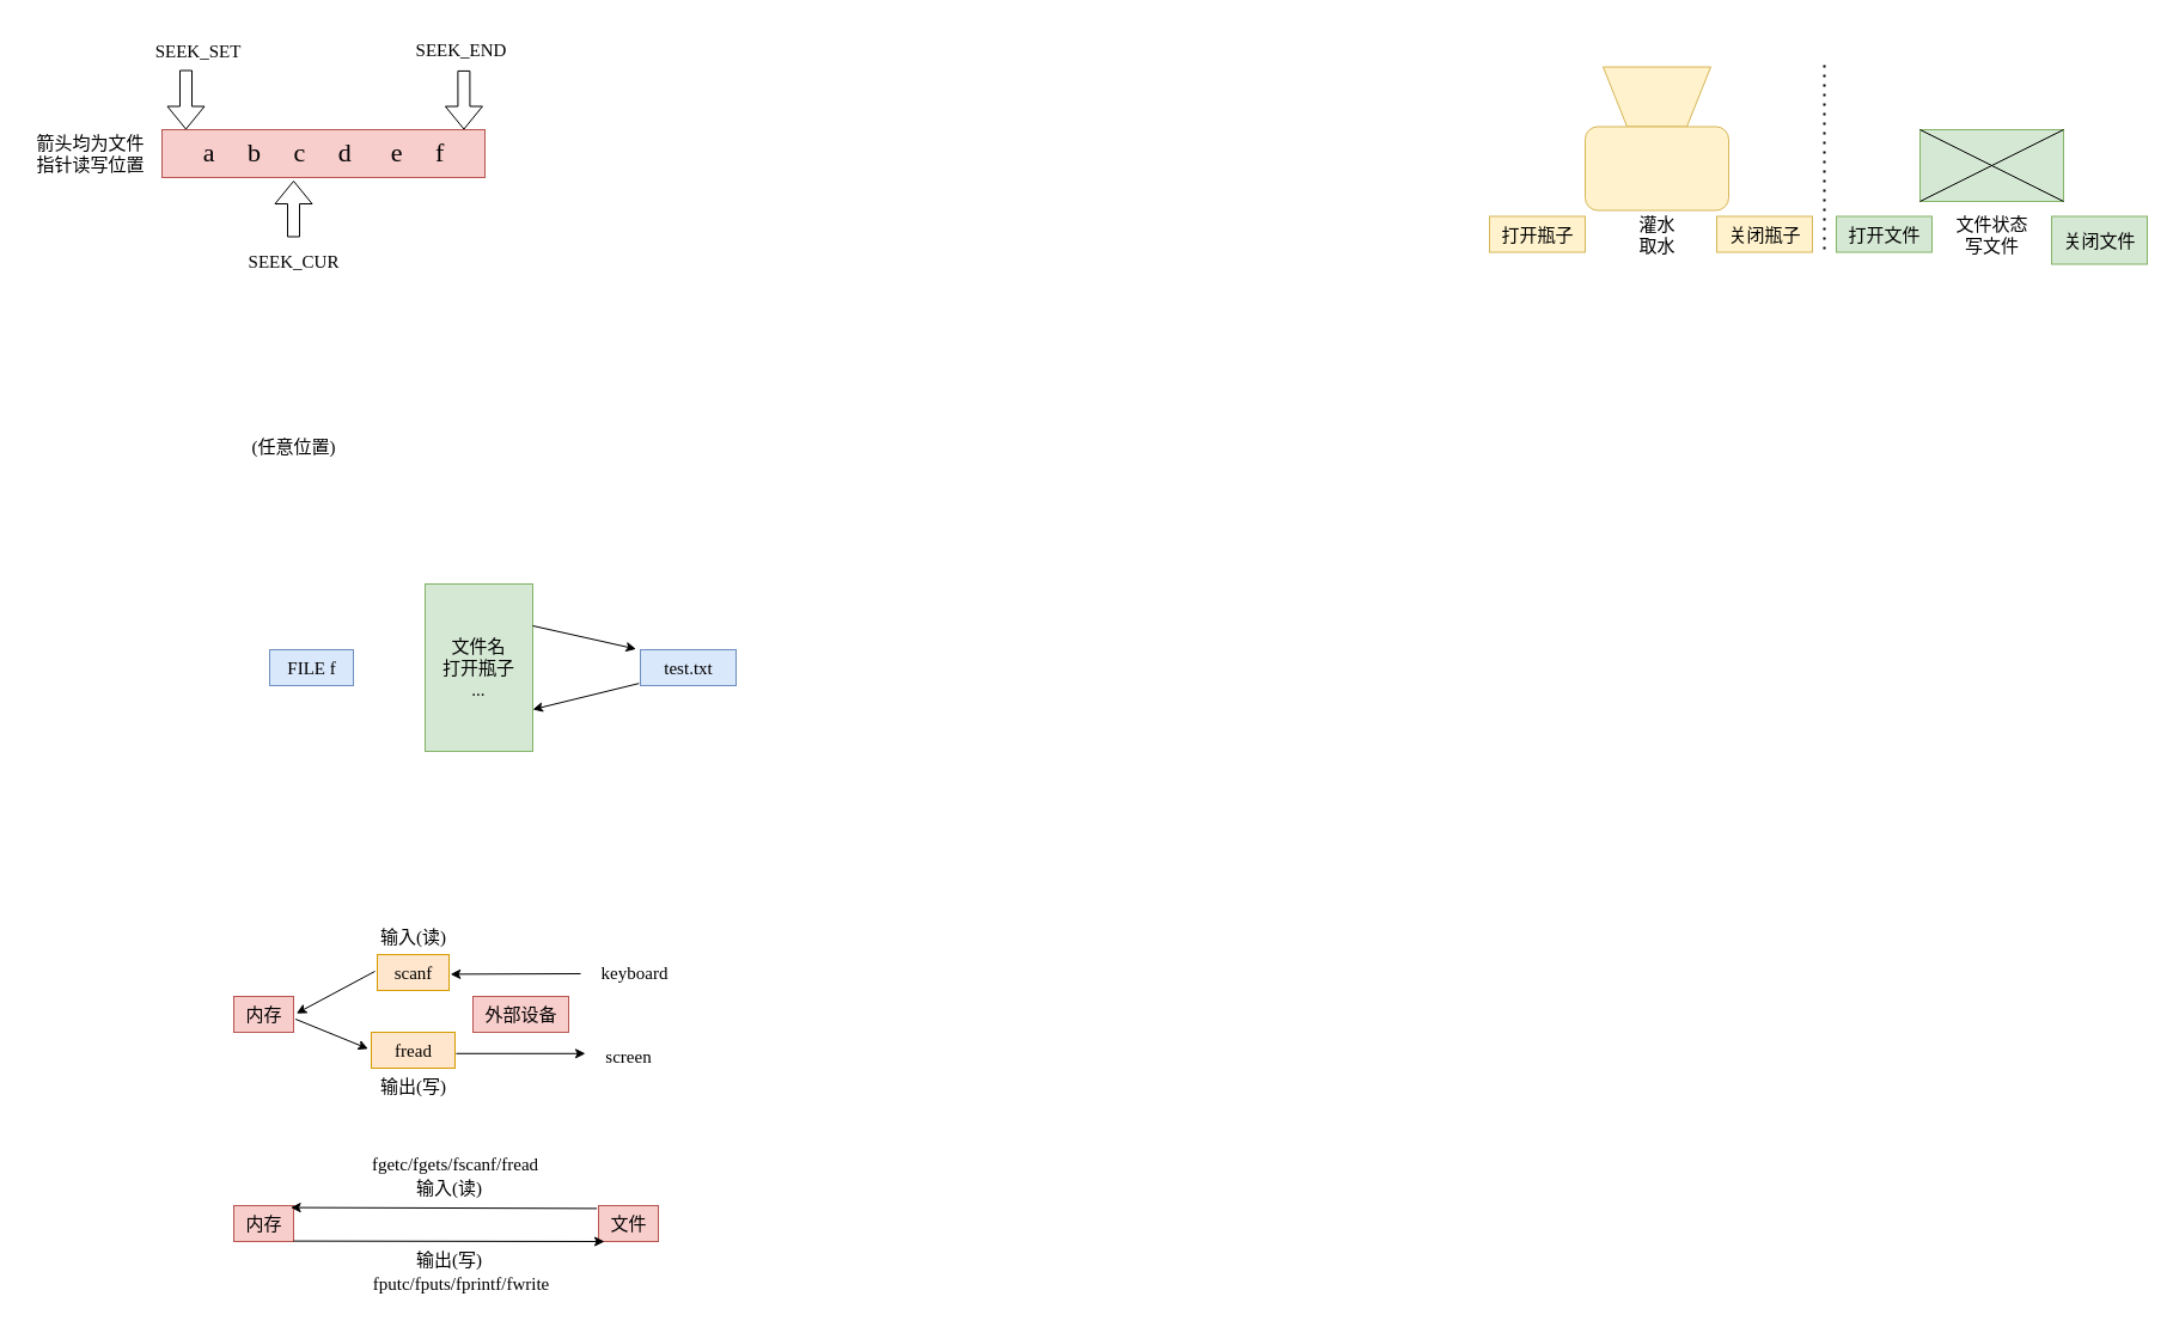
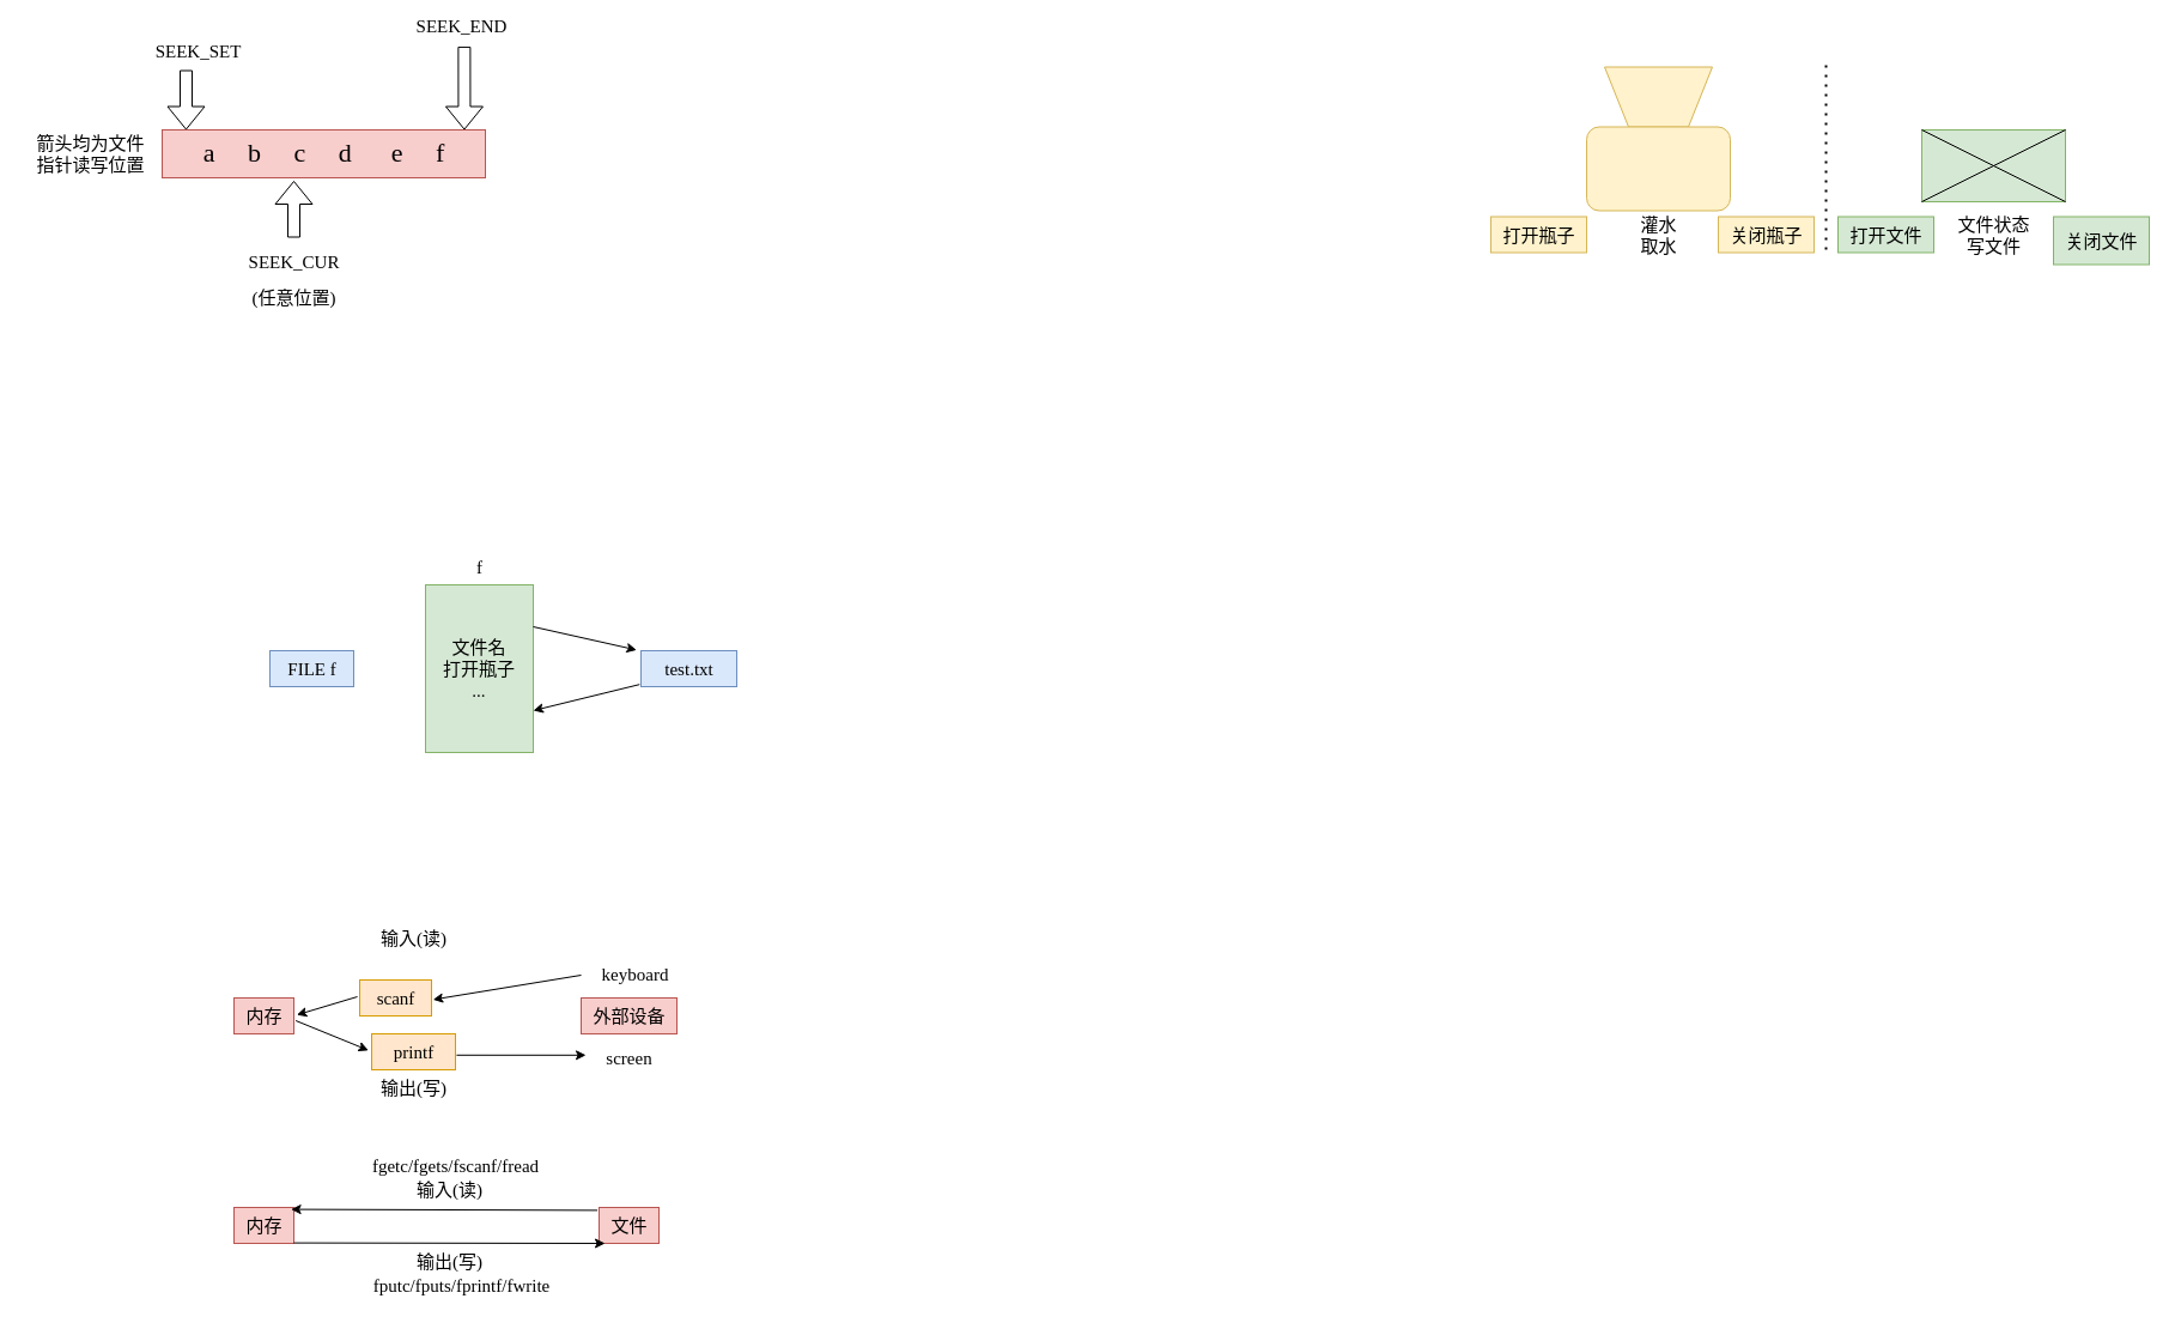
  <mxCell id="0" />
  <mxCell id="1" parent="0" />
  <mxCell id="2" value="" style="rounded=0;whiteSpace=wrap;html=1;fillColor=#d5e8d4;strokeColor=#82b366;" parent="1" vertex="1"><mxGeometry x="1605" y="108" width="120" height="60" as="geometry" /></mxCell>
  <mxCell id="3" value="" style="endArrow=none;html=1;rounded=0;entryX=1;entryY=0;entryDx=0;entryDy=0;exitX=0;exitY=1;exitDx=0;exitDy=0;" parent="1" source="2" target="2" edge="1"><mxGeometry width="50" height="50" relative="1" as="geometry"><mxPoint x="1635" y="168" as="sourcePoint" /><mxPoint x="1685" y="118" as="targetPoint" /></mxGeometry></mxCell>
  <mxCell id="4" value="" style="endArrow=none;html=1;rounded=0;entryX=0;entryY=0;entryDx=0;entryDy=0;exitX=1;exitY=1;exitDx=0;exitDy=0;" parent="1" source="2" target="2" edge="1"><mxGeometry width="50" height="50" relative="1" as="geometry"><mxPoint x="1635" y="168" as="sourcePoint" /><mxPoint x="1685" y="118" as="targetPoint" /></mxGeometry></mxCell>
  <mxCell id="5" value="&lt;font style=&quot;font-size: 15px;&quot; face=&quot;Comic Sans MS&quot;&gt;打开文件&lt;/font&gt;" style="text;html=1;align=center;verticalAlign=middle;resizable=0;points=[];autosize=1;strokeColor=#82b366;fillColor=#d5e8d4;" parent="1" vertex="1"><mxGeometry x="1535" y="180.5" width="80" height="30" as="geometry" /></mxCell>
  <mxCell id="6" value="文件状态&lt;br&gt;写文件" style="text;html=1;align=center;verticalAlign=middle;resizable=0;points=[];autosize=1;fontSize=15;fontFamily=Comic Sans MS;" parent="1" vertex="1"><mxGeometry x="1630" y="170.5" width="70" height="50" as="geometry" /></mxCell>
  <mxCell id="7" value="关闭文件" style="text;html=1;align=center;verticalAlign=middle;resizable=0;points=[];autosize=1;strokeColor=#82b366;fillColor=#d5e8d4;fontSize=15;fontFamily=Comic Sans MS;" parent="1" vertex="1"><mxGeometry x="1715" y="180.5" width="80" height="40" as="geometry" /></mxCell>
  <mxCell id="8" value="" style="shape=trapezoid;perimeter=trapezoidPerimeter;whiteSpace=wrap;html=1;fixedSize=1;fontFamily=Comic Sans MS;fontSize=15;direction=west;fillColor=#fff2cc;strokeColor=#d6b656;" parent="1" vertex="1"><mxGeometry x="1340" y="55.5" width="90" height="50" as="geometry" /></mxCell>
  <mxCell id="9" value="" style="rounded=1;whiteSpace=wrap;html=1;fontFamily=Comic Sans MS;fontSize=15;fillColor=#fff2cc;strokeColor=#d6b656;" parent="1" vertex="1"><mxGeometry x="1325" y="105.5" width="120" height="70" as="geometry" /></mxCell>
  <mxCell id="10" value="打开瓶子" style="text;html=1;align=center;verticalAlign=middle;resizable=0;points=[];autosize=1;strokeColor=#d6b656;fillColor=#fff2cc;fontSize=15;fontFamily=Comic Sans MS;" parent="1" vertex="1"><mxGeometry x="1245" y="180.5" width="80" height="30" as="geometry" /></mxCell>
  <mxCell id="11" value="灌水&lt;br&gt;取水" style="text;html=1;align=center;verticalAlign=middle;resizable=0;points=[];autosize=1;fontSize=15;fontFamily=Comic Sans MS;" parent="1" vertex="1"><mxGeometry x="1360" y="170.5" width="50" height="50" as="geometry" /></mxCell>
  <mxCell id="12" value="关闭瓶子" style="text;html=1;align=center;verticalAlign=middle;resizable=0;points=[];autosize=1;strokeColor=#d6b656;fillColor=#fff2cc;fontSize=15;fontFamily=Comic Sans MS;" parent="1" vertex="1"><mxGeometry x="1435" y="180.5" width="80" height="30" as="geometry" /></mxCell>
  <mxCell id="13" value="" style="endArrow=none;dashed=1;html=1;dashPattern=1 3;strokeWidth=2;rounded=0;fontFamily=Comic Sans MS;fontSize=15;" parent="1" edge="1"><mxGeometry width="50" height="50" relative="1" as="geometry"><mxPoint x="1525" y="208" as="sourcePoint" /><mxPoint x="1525" y="48" as="targetPoint" /></mxGeometry></mxCell>
  <mxCell id="14" value="文件名&lt;br&gt;打开瓶子&lt;br&gt;..." style="rounded=0;whiteSpace=wrap;html=1;fontFamily=Comic Sans MS;fontSize=15;direction=south;fillColor=#d5e8d4;strokeColor=#82b366;" parent="1" vertex="1"><mxGeometry x="355" y="488" width="90" height="140" as="geometry" /></mxCell>
  <mxCell id="15" value="FILE f" style="text;html=1;align=center;verticalAlign=middle;resizable=0;points=[];autosize=1;strokeColor=#6c8ebf;fillColor=#dae8fc;fontSize=15;fontFamily=Comic Sans MS;" parent="1" vertex="1"><mxGeometry x="225" y="543" width="70" height="30" as="geometry" /></mxCell>
+ <mxCell id="16" value="f" style="text;html=1;align=center;verticalAlign=middle;resizable=0;points=[];autosize=1;strokeColor=none;fillColor=none;fontSize=15;fontFamily=Comic Sans MS;" parent="1" vertex="1"><mxGeometry x="385" y="458" width="30" height="30" as="geometry" /></mxCell>
  <mxCell id="17" value="test.txt" style="text;html=1;align=center;verticalAlign=middle;resizable=0;points=[];autosize=1;strokeColor=#6c8ebf;fillColor=#dae8fc;fontSize=15;fontFamily=Comic Sans MS;" parent="1" vertex="1"><mxGeometry x="535" y="543" width="80" height="30" as="geometry" /></mxCell>
  <mxCell id="18" value="" style="endArrow=classic;html=1;rounded=0;fontFamily=Comic Sans MS;fontSize=15;exitX=0.25;exitY=0;exitDx=0;exitDy=0;entryX=-0.045;entryY=-0.02;entryDx=0;entryDy=0;entryPerimeter=0;" parent="1" source="14" target="17" edge="1"><mxGeometry width="50" height="50" relative="1" as="geometry"><mxPoint x="585" y="628" as="sourcePoint" /><mxPoint x="635" y="578" as="targetPoint" /></mxGeometry></mxCell>
  <mxCell id="19" value="" style="endArrow=classic;html=1;rounded=0;fontFamily=Comic Sans MS;fontSize=15;exitX=-0.015;exitY=0.94;exitDx=0;exitDy=0;entryX=0.75;entryY=0;entryDx=0;entryDy=0;exitPerimeter=0;" parent="1" source="17" target="14" edge="1"><mxGeometry width="50" height="50" relative="1" as="geometry"><mxPoint x="475" y="648" as="sourcePoint" /><mxPoint x="561.4" y="667.4" as="targetPoint" /></mxGeometry></mxCell>
- <mxCell id="20" value="外部设备" style="text;html=1;align=center;verticalAlign=middle;resizable=0;points=[];autosize=1;strokeColor=#b85450;fillColor=#f8cecc;fontSize=15;fontFamily=Comic Sans MS;" parent="1" vertex="1"><mxGeometry x="395" y="833" width="80" height="30" as="geometry" /></mxCell>
+ <mxCell id="20" value="外部设备" style="text;html=1;align=center;verticalAlign=middle;resizable=0;points=[];autosize=1;strokeColor=#b85450;fillColor=#f8cecc;fontSize=15;fontFamily=Comic Sans MS;" parent="1" vertex="1"><mxGeometry x="485" y="833" width="80" height="30" as="geometry" /></mxCell>
  <mxCell id="21" value="内存" style="text;html=1;align=center;verticalAlign=middle;resizable=0;points=[];autosize=1;strokeColor=#b85450;fillColor=#f8cecc;fontSize=15;fontFamily=Comic Sans MS;" parent="1" vertex="1"><mxGeometry x="195" y="833" width="50" height="30" as="geometry" /></mxCell>
- <mxCell id="22" value="scanf" style="text;html=1;align=center;verticalAlign=middle;resizable=0;points=[];autosize=1;strokeColor=#d79b00;fillColor=#ffe6cc;fontSize=15;fontFamily=Comic Sans MS;" parent="1" vertex="1"><mxGeometry x="315" y="798" width="60" height="30" as="geometry" /></mxCell>
- <mxCell id="23" value="fread" style="text;html=1;align=center;verticalAlign=middle;resizable=0;points=[];autosize=1;strokeColor=#d79b00;fillColor=#ffe6cc;fontSize=15;fontFamily=Comic Sans MS;" parent="1" vertex="1"><mxGeometry x="310" y="863" width="70" height="30" as="geometry" /></mxCell>
+ <mxCell id="22" value="scanf" style="text;html=1;align=center;verticalAlign=middle;resizable=0;points=[];autosize=1;strokeColor=#d79b00;fillColor=#ffe6cc;fontSize=15;fontFamily=Comic Sans MS;" parent="1" vertex="1"><mxGeometry x="300" y="818" width="60" height="30" as="geometry" /></mxCell>
+ <mxCell id="23" value="printf" style="text;html=1;align=center;verticalAlign=middle;resizable=0;points=[];autosize=1;strokeColor=#d79b00;fillColor=#ffe6cc;fontSize=15;fontFamily=Comic Sans MS;" parent="1" vertex="1"><mxGeometry x="310" y="863" width="70" height="30" as="geometry" /></mxCell>
  <mxCell id="24" value="" style="endArrow=classic;html=1;rounded=0;fontFamily=Comic Sans MS;fontSize=15;exitX=-0.033;exitY=0.467;exitDx=0;exitDy=0;exitPerimeter=0;entryX=1.048;entryY=0.473;entryDx=0;entryDy=0;entryPerimeter=0;" parent="1" source="22" target="21" edge="1"><mxGeometry width="50" height="50" relative="1" as="geometry"><mxPoint x="585" y="968" as="sourcePoint" /><mxPoint x="635" y="918" as="targetPoint" /></mxGeometry></mxCell>
  <mxCell id="25" value="" style="endArrow=classic;html=1;rounded=0;fontFamily=Comic Sans MS;fontSize=15;exitX=1.032;exitY=0.633;exitDx=0;exitDy=0;exitPerimeter=0;entryX=-0.037;entryY=0.46;entryDx=0;entryDy=0;entryPerimeter=0;" parent="1" source="21" target="23" edge="1"><mxGeometry width="50" height="50" relative="1" as="geometry"><mxPoint x="585" y="968" as="sourcePoint" /><mxPoint x="635" y="918" as="targetPoint" /></mxGeometry></mxCell>
  <mxCell id="26" value="keyboard" style="text;html=1;align=center;verticalAlign=middle;resizable=0;points=[];autosize=1;strokeColor=none;fillColor=none;fontSize=15;fontFamily=Comic Sans MS;" parent="1" vertex="1"><mxGeometry x="485" y="798" width="90" height="30" as="geometry" /></mxCell>
  <mxCell id="27" value="screen" style="text;html=1;align=center;verticalAlign=middle;resizable=0;points=[];autosize=1;strokeColor=none;fillColor=none;fontSize=15;fontFamily=Comic Sans MS;" parent="1" vertex="1"><mxGeometry x="490" y="868" width="70" height="30" as="geometry" /></mxCell>
  <mxCell id="28" value="" style="endArrow=classic;html=1;rounded=0;fontFamily=Comic Sans MS;fontSize=15;entryX=1.02;entryY=0.547;entryDx=0;entryDy=0;entryPerimeter=0;" parent="1" target="22" edge="1"><mxGeometry width="50" height="50" relative="1" as="geometry"><mxPoint x="485" y="814" as="sourcePoint" /><mxPoint x="635" y="918" as="targetPoint" /></mxGeometry></mxCell>
  <mxCell id="29" value="" style="endArrow=classic;html=1;rounded=0;fontFamily=Comic Sans MS;fontSize=15;exitX=1.014;exitY=0.593;exitDx=0;exitDy=0;exitPerimeter=0;entryX=-0.014;entryY=0.427;entryDx=0;entryDy=0;entryPerimeter=0;" parent="1" source="23" target="27" edge="1"><mxGeometry width="50" height="50" relative="1" as="geometry"><mxPoint x="585" y="968" as="sourcePoint" /><mxPoint x="635" y="918" as="targetPoint" /></mxGeometry></mxCell>
  <mxCell id="30" value="输入(读)" style="text;html=1;align=center;verticalAlign=middle;resizable=0;points=[];autosize=1;fontSize=15;fontFamily=Comic Sans MS;" parent="1" vertex="1"><mxGeometry x="305" y="768" width="80" height="30" as="geometry" /></mxCell>
  <mxCell id="31" value="输出(写)" style="text;html=1;align=center;verticalAlign=middle;resizable=0;points=[];autosize=1;strokeColor=none;fillColor=none;fontSize=15;fontFamily=Comic Sans MS;" parent="1" vertex="1"><mxGeometry x="305" y="893" width="80" height="30" as="geometry" /></mxCell>
  <mxCell id="32" value="内存" style="text;html=1;align=center;verticalAlign=middle;resizable=0;points=[];autosize=1;strokeColor=#b85450;fillColor=#f8cecc;fontSize=15;fontFamily=Comic Sans MS;" parent="1" vertex="1"><mxGeometry x="195" y="1008" width="50" height="30" as="geometry" /></mxCell>
  <mxCell id="33" value="文件" style="text;html=1;align=center;verticalAlign=middle;resizable=0;points=[];autosize=1;strokeColor=#b85450;fillColor=#f8cecc;fontSize=15;fontFamily=Comic Sans MS;" parent="1" vertex="1"><mxGeometry x="500" y="1008" width="50" height="30" as="geometry" /></mxCell>
  <mxCell id="34" value="" style="endArrow=classic;html=1;rounded=0;fontFamily=Comic Sans MS;fontSize=15;entryX=0.952;entryY=0.053;entryDx=0;entryDy=0;entryPerimeter=0;exitX=-0.028;exitY=0.08;exitDx=0;exitDy=0;exitPerimeter=0;" parent="1" source="33" target="32" edge="1"><mxGeometry width="50" height="50" relative="1" as="geometry"><mxPoint x="495" y="1010" as="sourcePoint" /><mxPoint x="635" y="918" as="targetPoint" /></mxGeometry></mxCell>
  <mxCell id="35" value="" style="endArrow=classic;html=1;rounded=0;fontFamily=Comic Sans MS;fontSize=15;exitX=1;exitY=0.987;exitDx=0;exitDy=0;exitPerimeter=0;" parent="1" source="32" edge="1"><mxGeometry width="50" height="50" relative="1" as="geometry"><mxPoint x="585" y="968" as="sourcePoint" /><mxPoint x="505" y="1038" as="targetPoint" /></mxGeometry></mxCell>
  <mxCell id="36" value="输入(读)" style="text;html=1;align=center;verticalAlign=middle;resizable=0;points=[];autosize=1;strokeColor=none;fillColor=none;fontSize=15;fontFamily=Comic Sans MS;" parent="1" vertex="1"><mxGeometry x="335" y="978" width="80" height="30" as="geometry" /></mxCell>
  <mxCell id="37" value="输出(写)" style="text;html=1;align=center;verticalAlign=middle;resizable=0;points=[];autosize=1;strokeColor=none;fillColor=none;fontSize=15;fontFamily=Comic Sans MS;" parent="1" vertex="1"><mxGeometry x="335" y="1038" width="80" height="30" as="geometry" /></mxCell>
  <mxCell id="38" value="fgetc/fgets/fscanf/fread" style="text;html=1;align=center;verticalAlign=middle;resizable=0;points=[];autosize=1;strokeColor=none;fillColor=none;fontSize=15;fontFamily=Comic Sans MS;strokeWidth=1;" parent="1" vertex="1"><mxGeometry x="275" y="958" width="210" height="30" as="geometry" /></mxCell>
  <mxCell id="39" value="fputc/fputs/fprintf/fwrite" style="text;html=1;align=center;verticalAlign=middle;resizable=0;points=[];autosize=1;strokeColor=none;fillColor=none;fontSize=15;fontFamily=Comic Sans MS;" parent="1" vertex="1"><mxGeometry x="275" y="1058" width="220" height="30" as="geometry" /></mxCell>
  <mxCell id="40" value="a&amp;nbsp; &amp;nbsp; &amp;nbsp;b&amp;nbsp; &amp;nbsp; &amp;nbsp;c&amp;nbsp; &amp;nbsp; &amp;nbsp;d&amp;nbsp; &amp;nbsp; &amp;nbsp; e&amp;nbsp; &amp;nbsp; &amp;nbsp;f" style="text;html=1;align=center;verticalAlign=middle;resizable=0;points=[];autosize=1;strokeColor=#b85450;fillColor=#f8cecc;fontSize=22;fontFamily=Comic Sans MS;" vertex="1" parent="1"><mxGeometry x="135" y="108" width="270" height="40" as="geometry" /></mxCell>
  <mxCell id="41" value="&lt;font style=&quot;font-size: 15px;&quot;&gt;SEEK_SET&lt;/font&gt;" style="text;html=1;align=center;verticalAlign=middle;resizable=0;points=[];autosize=1;strokeColor=none;fillColor=none;fontSize=22;fontFamily=Comic Sans MS;" vertex="1" parent="1"><mxGeometry x="115" y="20.5" width="100" height="40" as="geometry" /></mxCell>
- <mxCell id="42" value="SEEK_END" style="text;html=1;align=center;verticalAlign=middle;resizable=0;points=[];autosize=1;strokeColor=none;fillColor=none;fontSize=15;fontFamily=Comic Sans MS;" vertex="1" parent="1"><mxGeometry x="335" y="25.5" width="100" height="30" as="geometry" /></mxCell>
+ <mxCell id="42" value="SEEK_END" style="text;html=1;align=center;verticalAlign=middle;resizable=0;points=[];autosize=1;strokeColor=none;fillColor=none;fontSize=15;fontFamily=Comic Sans MS;" vertex="1" parent="1"><mxGeometry x="335" y="5.5" width="100" height="30" as="geometry" /></mxCell>
  <mxCell id="43" value="" style="shape=flexArrow;endArrow=classic;html=1;rounded=0;fontFamily=Comic Sans MS;fontSize=15;" edge="1" parent="1"><mxGeometry width="50" height="50" relative="1" as="geometry"><mxPoint x="245" y="198" as="sourcePoint" /><mxPoint x="245" y="150.5" as="targetPoint" /></mxGeometry></mxCell>
  <mxCell id="44" value="" style="shape=flexArrow;endArrow=classic;html=1;rounded=0;fontFamily=Comic Sans MS;fontSize=15;exitX=0.524;exitY=1.097;exitDx=0;exitDy=0;exitPerimeter=0;entryX=0.935;entryY=0;entryDx=0;entryDy=0;entryPerimeter=0;" edge="1" parent="1" source="42" target="40"><mxGeometry width="50" height="50" relative="1" as="geometry"><mxPoint x="415" y="158" as="sourcePoint" /><mxPoint x="465" y="108" as="targetPoint" /></mxGeometry></mxCell>
  <mxCell id="45" value="" style="shape=flexArrow;endArrow=classic;html=1;rounded=0;fontFamily=Comic Sans MS;fontSize=15;entryX=0.074;entryY=0;entryDx=0;entryDy=0;entryPerimeter=0;" edge="1" parent="1" target="40"><mxGeometry width="50" height="50" relative="1" as="geometry"><mxPoint x="155" y="58" as="sourcePoint" /><mxPoint x="465" y="108" as="targetPoint" /></mxGeometry></mxCell>
  <mxCell id="46" value="SEEK_CUR" style="text;html=1;align=center;verticalAlign=middle;resizable=0;points=[];autosize=1;strokeColor=none;fillColor=none;fontSize=15;fontFamily=Comic Sans MS;" vertex="1" parent="1"><mxGeometry x="195" y="203" width="100" height="30" as="geometry" /></mxCell>
- <mxCell id="47" value="(任意位置)" style="text;html=1;align=center;verticalAlign=middle;resizable=0;points=[];autosize=1;strokeColor=none;fillColor=none;fontSize=15;fontFamily=Comic Sans MS;" vertex="1" parent="1"><mxGeometry x="200" y="358" width="90" height="30" as="geometry" /></mxCell>
+ <mxCell id="47" value="(任意位置)" style="text;html=1;align=center;verticalAlign=middle;resizable=0;points=[];autosize=1;strokeColor=none;fillColor=none;fontSize=15;fontFamily=Comic Sans MS;" vertex="1" parent="1"><mxGeometry x="200" y="233" width="90" height="30" as="geometry" /></mxCell>
  <mxCell id="48" value="箭头均为文件&lt;br&gt;指针读写位置" style="text;html=1;align=center;verticalAlign=middle;resizable=0;points=[];autosize=1;strokeColor=none;fillColor=none;fontSize=15;fontFamily=Comic Sans MS;" vertex="1" parent="1"><mxGeometry x="20" y="103" width="110" height="50" as="geometry" /></mxCell>
